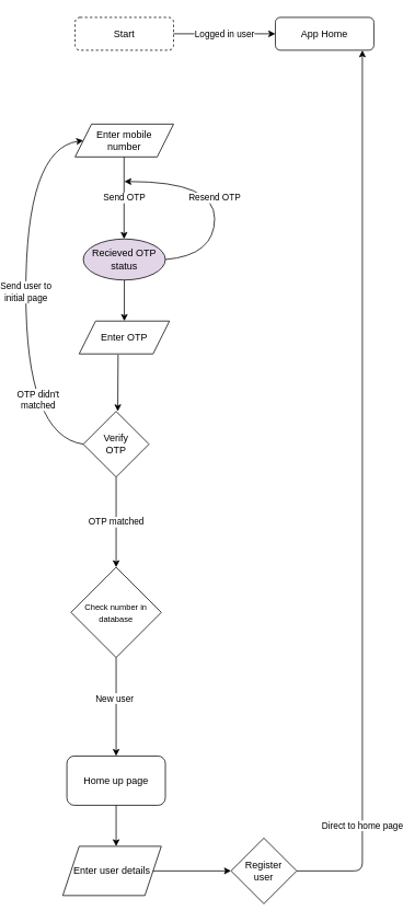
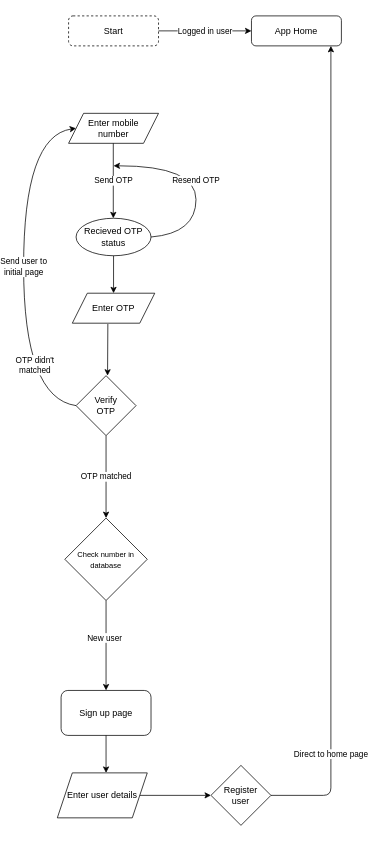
  <mxCell id="0" />
  <mxCell id="1" parent="0" />
  <mxCell id="2" value="Start" style="rounded=1;whiteSpace=wrap;html=1;dashed=1;" vertex="1" parent="1"><mxGeometry x="80" y="20" width="120" height="40" as="geometry" /></mxCell>
  <mxCell id="3" value="Enter mobile &lt;br&gt;number" style="shape=parallelogram;perimeter=parallelogramPerimeter;whiteSpace=wrap;html=1;fixedSize=1;" vertex="1" parent="1"><mxGeometry x="80" y="150" width="120" height="40" as="geometry" /></mxCell>
  <mxCell id="4" value="Logged in user" style="endArrow=classic;html=1;exitX=1;exitY=0.5;exitDx=0;exitDy=0;entryX=0;entryY=0.5;entryDx=0;entryDy=0;" edge="1" parent="1" source="2" target="5"><mxGeometry width="50" height="50" relative="1" as="geometry"><mxPoint x="300" y="230" as="sourcePoint" /><mxPoint x="320" y="40" as="targetPoint" /></mxGeometry></mxCell>
  <mxCell id="5" value="App Home" style="rounded=1;whiteSpace=wrap;html=1;" vertex="1" parent="1"><mxGeometry x="324" y="20" width="120" height="40" as="geometry" /></mxCell>
  <mxCell id="6" value="Send OTP" style="endArrow=classic;html=1;" edge="1" parent="1"><mxGeometry width="50" height="50" relative="1" as="geometry"><mxPoint x="139.66" y="190" as="sourcePoint" /><mxPoint x="139.66" y="290" as="targetPoint" /></mxGeometry></mxCell>
- <mxCell id="7" value="Recieved OTP&lt;br&gt;status" style="ellipse;whiteSpace=wrap;html=1;fillColor=#e1d5e7;" vertex="1" parent="1"><mxGeometry x="90" y="290" width="100" height="50" as="geometry" /></mxCell>
+ <mxCell id="7" value="Recieved OTP&lt;br&gt;status" style="ellipse;whiteSpace=wrap;html=1;" vertex="1" parent="1"><mxGeometry x="90" y="290" width="100" height="50" as="geometry" /></mxCell>
  <mxCell id="8" value="" style="endArrow=classic;html=1;exitX=0.5;exitY=1;exitDx=0;exitDy=0;" edge="1" parent="1" source="7"><mxGeometry width="50" height="50" relative="1" as="geometry"><mxPoint x="120" y="390" as="sourcePoint" /><mxPoint x="140" y="390" as="targetPoint" /></mxGeometry></mxCell>
  <mxCell id="9" value="Resend OTP" style="curved=1;endArrow=classic;html=1;exitX=1;exitY=0.5;exitDx=0;exitDy=0;" edge="1" parent="1" source="7"><mxGeometry width="50" height="50" relative="1" as="geometry"><mxPoint x="190" y="340" as="sourcePoint" /><mxPoint x="140" y="220" as="targetPoint" /><Array as="points"><mxPoint x="250" y="310" /><mxPoint x="250" y="220" /></Array></mxGeometry></mxCell>
  <mxCell id="10" value="Enter OTP" style="shape=parallelogram;perimeter=parallelogramPerimeter;whiteSpace=wrap;html=1;fixedSize=1;" vertex="1" parent="1"><mxGeometry x="85" y="390" width="110" height="40" as="geometry" /></mxCell>
  <mxCell id="11" value="" style="endArrow=classic;html=1;exitX=0.431;exitY=1.026;exitDx=0;exitDy=0;exitPerimeter=0;" edge="1" parent="1" source="10"><mxGeometry width="50" height="50" relative="1" as="geometry"><mxPoint x="110" y="480" as="sourcePoint" /><mxPoint x="132" y="500" as="targetPoint" /></mxGeometry></mxCell>
  <mxCell id="12" value="Verify&lt;br&gt;OTP" style="rhombus;whiteSpace=wrap;html=1;" vertex="1" parent="1"><mxGeometry x="90" y="500" width="80" height="80" as="geometry" /></mxCell>
  <mxCell id="13" value="Send user to&lt;br&gt;initial page" style="curved=1;endArrow=classic;html=1;exitX=0;exitY=0.5;exitDx=0;exitDy=0;entryX=0;entryY=0.5;entryDx=0;entryDy=0;" edge="1" parent="1" source="12" target="3"><mxGeometry width="50" height="50" relative="1" as="geometry"><mxPoint x="40" y="570" as="sourcePoint" /><mxPoint x="50" y="300" as="targetPoint" /><Array as="points"><mxPoint x="20" y="530" /><mxPoint x="20" y="180" /></Array></mxGeometry></mxCell>
  <mxCell id="14" value="OTP didn't&lt;br&gt;matched" style="edgeLabel;html=1;align=center;verticalAlign=middle;resizable=0;points=[];" vertex="1" connectable="0" parent="13"><mxGeometry x="-0.534" y="-14" relative="1" as="geometry"><mxPoint as="offset" /></mxGeometry></mxCell>
  <mxCell id="15" value="OTP matched" style="endArrow=classic;html=1;exitX=0.5;exitY=1;exitDx=0;exitDy=0;" edge="1" parent="1" source="12"><mxGeometry width="50" height="50" relative="1" as="geometry"><mxPoint x="100" y="660" as="sourcePoint" /><mxPoint x="130" y="690" as="targetPoint" /></mxGeometry></mxCell>
  <mxCell id="16" value="&lt;font style=&quot;font-size: 10px&quot;&gt;Check number in database&lt;/font&gt;" style="rhombus;whiteSpace=wrap;html=1;" vertex="1" parent="1"><mxGeometry x="75" y="690" width="110" height="110" as="geometry" /></mxCell>
  <mxCell id="17" value="" style="endArrow=classic;html=1;exitX=0.5;exitY=1;exitDx=0;exitDy=0;" edge="1" parent="1" source="16"><mxGeometry width="50" height="50" relative="1" as="geometry"><mxPoint x="110" y="890" as="sourcePoint" /><mxPoint x="130" y="920" as="targetPoint" /></mxGeometry></mxCell>
  <mxCell id="18" value="New user" style="edgeLabel;html=1;align=center;verticalAlign=middle;resizable=0;points=[];" vertex="1" connectable="0" parent="17"><mxGeometry x="-0.183" y="-3" relative="1" as="geometry"><mxPoint as="offset" /></mxGeometry></mxCell>
- <mxCell id="19" value="Home up page" style="rounded=1;whiteSpace=wrap;html=1;" vertex="1" parent="1"><mxGeometry x="70" y="920" width="120" height="60" as="geometry" /></mxCell>
+ <mxCell id="19" value="Sign up page" style="rounded=1;whiteSpace=wrap;html=1;" vertex="1" parent="1"><mxGeometry x="70" y="920" width="120" height="60" as="geometry" /></mxCell>
  <mxCell id="20" value="" style="endArrow=classic;html=1;exitX=0.5;exitY=1;exitDx=0;exitDy=0;" edge="1" parent="1" source="19"><mxGeometry width="50" height="50" relative="1" as="geometry"><mxPoint x="110" y="1040" as="sourcePoint" /><mxPoint x="130" y="1030" as="targetPoint" /></mxGeometry></mxCell>
  <mxCell id="21" value="Enter user details" style="shape=parallelogram;perimeter=parallelogramPerimeter;whiteSpace=wrap;html=1;fixedSize=1;" vertex="1" parent="1"><mxGeometry x="65" y="1030" width="120" height="60" as="geometry" /></mxCell>
  <mxCell id="22" value="" style="endArrow=classic;html=1;exitX=1;exitY=0.5;exitDx=0;exitDy=0;" edge="1" parent="1" source="21"><mxGeometry width="50" height="50" relative="1" as="geometry"><mxPoint x="230" y="1080" as="sourcePoint" /><mxPoint x="270" y="1060" as="targetPoint" /></mxGeometry></mxCell>
  <mxCell id="23" value="Register&lt;br&gt;user" style="rhombus;whiteSpace=wrap;html=1;" vertex="1" parent="1"><mxGeometry x="270" y="1020" width="80" height="80" as="geometry" /></mxCell>
  <mxCell id="24" value="" style="endArrow=classic;html=1;exitX=1;exitY=0.5;exitDx=0;exitDy=0;edgeStyle=orthogonalEdgeStyle;" edge="1" parent="1" source="23"><mxGeometry width="50" height="50" relative="1" as="geometry"><mxPoint x="460" y="1070" as="sourcePoint" /><mxPoint x="430" y="60" as="targetPoint" /><Array as="points"><mxPoint x="430" y="1060" /><mxPoint x="430" y="60" /></Array></mxGeometry></mxCell>
  <mxCell id="25" value="Direct to home page" style="edgeLabel;html=1;align=center;verticalAlign=middle;resizable=0;points=[];" vertex="1" connectable="0" parent="24"><mxGeometry x="-0.748" y="1" relative="1" as="geometry"><mxPoint as="offset" /></mxGeometry></mxCell>
